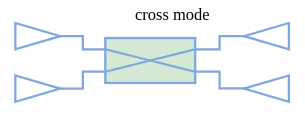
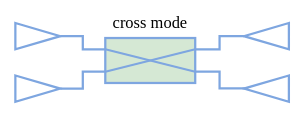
  <mxCell id="0" />
  <mxCell id="1" parent="0" />
  <mxCell id="2" value="" style="triangle;whiteSpace=wrap;html=1;strokeColor=#7EA6E0;strokeWidth=3;" parent="1" vertex="1"><mxGeometry x="20" y="30" width="60" height="35" as="geometry" /></mxCell>
  <mxCell id="3" style="edgeStyle=orthogonalEdgeStyle;rounded=0;orthogonalLoop=1;jettySize=auto;html=1;exitX=0;exitY=0.25;exitDx=0;exitDy=0;entryX=1;entryY=0.5;entryDx=0;entryDy=0;strokeColor=#7EA6E0;strokeWidth=3;endArrow=none;endFill=0;" parent="1" source="11" target="2" edge="1"><mxGeometry relative="1" as="geometry" /></mxCell>
  <mxCell id="4" value="" style="triangle;whiteSpace=wrap;html=1;strokeColor=#7EA6E0;strokeWidth=3;" parent="1" vertex="1"><mxGeometry x="20" y="100" width="60" height="35" as="geometry" /></mxCell>
  <mxCell id="5" style="edgeStyle=orthogonalEdgeStyle;shape=connector;rounded=0;orthogonalLoop=1;jettySize=auto;html=1;exitX=0;exitY=0.75;exitDx=0;exitDy=0;entryX=1;entryY=0.5;entryDx=0;entryDy=0;labelBackgroundColor=default;strokeColor=#7EA6E0;strokeWidth=3;fontFamily=Helvetica;fontSize=11;fontColor=default;endArrow=none;endFill=0;" parent="1" source="11" target="4" edge="1"><mxGeometry relative="1" as="geometry" /></mxCell>
  <mxCell id="6" value="" style="triangle;whiteSpace=wrap;html=1;strokeColor=#7EA6E0;strokeWidth=3;flipH=1;" parent="1" vertex="1"><mxGeometry x="325" y="30" width="60" height="35" as="geometry" /></mxCell>
  <mxCell id="7" value="" style="triangle;whiteSpace=wrap;html=1;strokeColor=#7EA6E0;strokeWidth=3;flipH=1;" parent="1" vertex="1"><mxGeometry x="325" y="100" width="60" height="35" as="geometry" /></mxCell>
  <mxCell id="8" style="edgeStyle=orthogonalEdgeStyle;shape=connector;rounded=0;orthogonalLoop=1;jettySize=auto;html=1;exitX=1;exitY=0.25;exitDx=0;exitDy=0;entryX=0;entryY=0.5;entryDx=0;entryDy=0;labelBackgroundColor=default;strokeColor=#7EA6E0;strokeWidth=3;fontFamily=Helvetica;fontSize=12;fontColor=default;endArrow=none;endFill=0;" parent="1" source="11" target="6" edge="1"><mxGeometry relative="1" as="geometry" /></mxCell>
  <mxCell id="9" style="edgeStyle=orthogonalEdgeStyle;shape=connector;rounded=0;orthogonalLoop=1;jettySize=auto;html=1;exitX=1;exitY=0.75;exitDx=0;exitDy=0;entryX=0.977;entryY=0.491;entryDx=0;entryDy=0;entryPerimeter=0;labelBackgroundColor=default;strokeColor=#7EA6E0;strokeWidth=3;fontFamily=Helvetica;fontSize=12;fontColor=default;endArrow=none;endFill=0;" parent="1" source="11" target="7" edge="1"><mxGeometry relative="1" as="geometry" /></mxCell>
- <mxCell id="10" value="cross mode" style="text;html=1;strokeColor=none;fillColor=none;align=center;verticalAlign=middle;whiteSpace=wrap;rounded=0;fontFamily=UGent Panno Text;fontSize=22;" parent="1" vertex="1"><mxGeometry x="150" y="10" width="160" height="20" as="geometry" /></mxCell>
+ <mxCell id="10" value="cross mode" style="text;html=1;strokeColor=none;fillColor=none;align=center;verticalAlign=middle;whiteSpace=wrap;rounded=0;fontFamily=UGent Panno Text;fontSize=22;" parent="1" vertex="1"><mxGeometry x="120" y="20" width="160" height="20" as="geometry" /></mxCell>
  <mxCell id="11" value="" style="rounded=0;whiteSpace=wrap;html=1;fillColor=#d5e8d4;strokeColor=#7EA6E0;strokeWidth=3;" parent="1" vertex="1"><mxGeometry x="140" y="50" width="120" height="60" as="geometry" /></mxCell>
  <mxCell id="12" value="" style="endArrow=none;html=1;rounded=0;labelBackgroundColor=default;strokeColor=#7EA6E0;strokeWidth=3;fontFamily=Helvetica;fontSize=12;fontColor=default;shape=connector;exitX=0;exitY=0.25;exitDx=0;exitDy=0;entryX=1;entryY=0.75;entryDx=0;entryDy=0;endFill=0;" parent="1" source="11" target="11" edge="1"><mxGeometry width="50" height="50" relative="1" as="geometry"><mxPoint x="220" y="170" as="sourcePoint" /><mxPoint x="270" y="120" as="targetPoint" /></mxGeometry></mxCell>
  <mxCell id="13" value="" style="endArrow=none;html=1;rounded=0;labelBackgroundColor=default;strokeColor=#7EA6E0;strokeWidth=3;fontFamily=Helvetica;fontSize=12;fontColor=default;shape=connector;exitX=0;exitY=0.75;exitDx=0;exitDy=0;entryX=1;entryY=0.25;entryDx=0;entryDy=0;endFill=0;" parent="1" source="11" target="11" edge="1"><mxGeometry width="50" height="50" relative="1" as="geometry"><mxPoint x="150" y="75" as="sourcePoint" /><mxPoint x="270" y="75" as="targetPoint" /></mxGeometry></mxCell>
